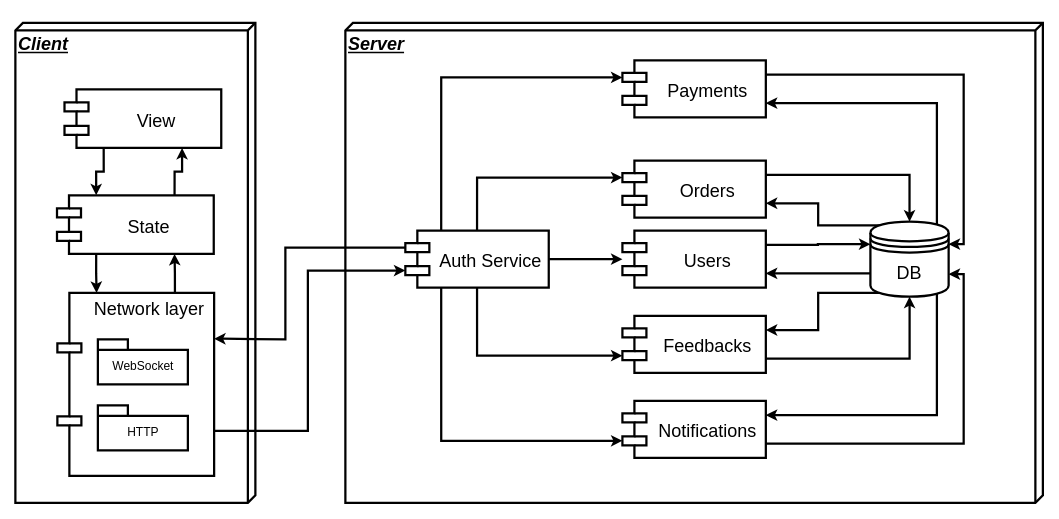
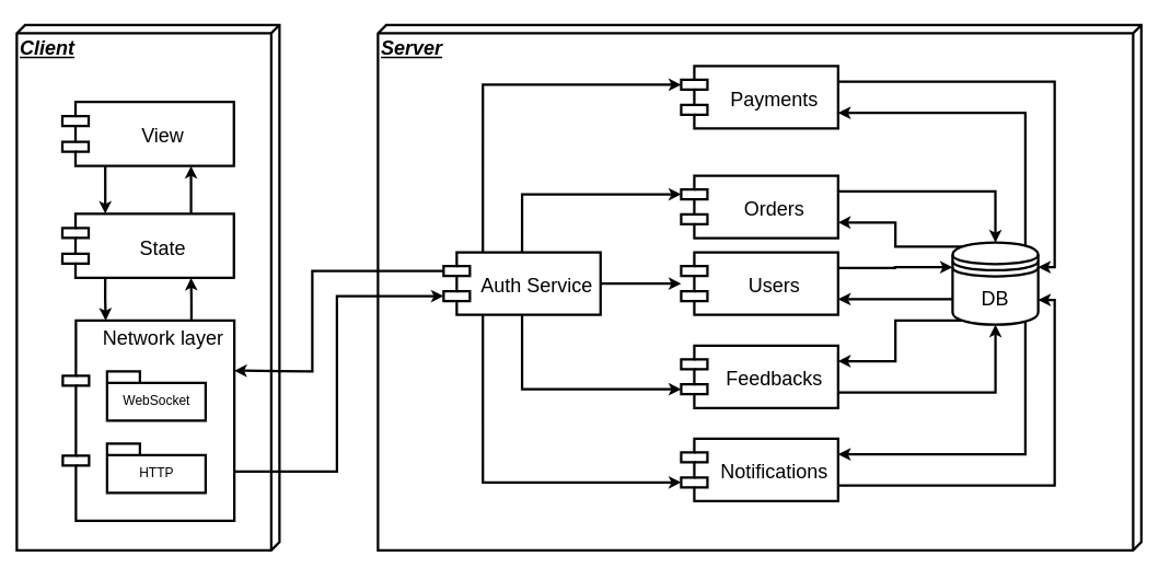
  <mxCell id="0" />
  <mxCell id="1" parent="0" />
  <mxCell id="2" value="" style="group;strokeWidth=3;" vertex="1" connectable="0" parent="1"><mxGeometry x="20" y="30" width="320" height="640" as="geometry" /></mxCell>
  <mxCell id="3" value="Client" style="verticalAlign=top;align=left;spacingTop=8;spacingLeft=2;spacingRight=12;shape=cube;size=10;direction=south;fontStyle=7;html=1;fontSize=24;strokeWidth=3;" vertex="1" parent="2"><mxGeometry width="320" height="640.0" as="geometry" /></mxCell>
- <mxCell id="4" value="View" style="shape=component;align=center;spacingLeft=36;fontSize=24;strokeWidth=3;" vertex="1" parent="2"><mxGeometry x="65.5" y="88.659" width="209" height="78.049" as="geometry" /></mxCell>
+ <mxCell id="4" value="View" style="shape=component;align=center;spacingLeft=36;fontSize=24;strokeWidth=3;" vertex="1" parent="2"><mxGeometry x="55.5" y="93.659" width="209" height="78.049" as="geometry" /></mxCell>
  <mxCell id="5" style="edgeStyle=orthogonalEdgeStyle;rounded=0;orthogonalLoop=1;jettySize=auto;html=1;entryX=0.75;entryY=1;entryDx=0;entryDy=0;fontSize=24;exitX=0.75;exitY=0;exitDx=0;exitDy=0;strokeWidth=3;" edge="1" parent="2" source="6" target="4"><mxGeometry relative="1" as="geometry" /></mxCell>
  <mxCell id="6" value="State" style="shape=component;align=center;spacingLeft=36;fontSize=24;strokeWidth=3;" vertex="1" parent="2"><mxGeometry x="55.5" y="229.976" width="209" height="78.049" as="geometry" /></mxCell>
  <mxCell id="7" value="" style="edgeStyle=orthogonalEdgeStyle;rounded=0;orthogonalLoop=1;jettySize=auto;html=1;fontSize=24;entryX=0.25;entryY=0;entryDx=0;entryDy=0;exitX=0.25;exitY=1;exitDx=0;exitDy=0;strokeWidth=3;" edge="1" parent="2" source="4" target="6"><mxGeometry relative="1" as="geometry" /></mxCell>
  <mxCell id="8" style="edgeStyle=orthogonalEdgeStyle;rounded=0;orthogonalLoop=1;jettySize=auto;html=1;exitX=0.75;exitY=0;exitDx=0;exitDy=0;entryX=0.75;entryY=1;entryDx=0;entryDy=0;fontSize=24;strokeWidth=3;" edge="1" parent="2" source="9" target="6"><mxGeometry relative="1" as="geometry"><Array as="points"><mxPoint x="213" y="334" /></Array></mxGeometry></mxCell>
  <mxCell id="9" value="Network layer" style="shape=component;align=center;spacingLeft=36;fontSize=24;verticalAlign=top;strokeWidth=3;" vertex="1" parent="2"><mxGeometry x="56" y="360" width="209" height="244" as="geometry" /></mxCell>
  <mxCell id="10" value="" style="edgeStyle=orthogonalEdgeStyle;rounded=0;orthogonalLoop=1;jettySize=auto;html=1;fontSize=24;exitX=0.25;exitY=1;exitDx=0;exitDy=0;entryX=0.25;entryY=0;entryDx=0;entryDy=0;strokeWidth=3;" edge="1" parent="2" source="6" target="9"><mxGeometry relative="1" as="geometry"><Array as="points"><mxPoint x="108" y="334" /></Array></mxGeometry></mxCell>
  <mxCell id="11" value="WebSocket" style="shape=folder;fontStyle=0;spacingTop=10;tabWidth=40;tabHeight=14;tabPosition=left;html=1;fontSize=16;align=center;strokeWidth=3;" vertex="1" parent="2"><mxGeometry x="110" y="422" width="120" height="60" as="geometry" /></mxCell>
  <mxCell id="12" value="HTTP" style="shape=folder;fontStyle=0;spacingTop=10;tabWidth=40;tabHeight=14;tabPosition=left;html=1;fontSize=16;align=center;strokeWidth=3;" vertex="1" parent="2"><mxGeometry x="110" y="510" width="120" height="60" as="geometry" /></mxCell>
  <mxCell id="13" value="DB" style="group;strokeWidth=3;" vertex="1" connectable="0" parent="1"><mxGeometry x="460" y="20" width="930" height="650" as="geometry" /></mxCell>
  <mxCell id="14" value="Server" style="verticalAlign=top;align=left;spacingTop=8;spacingLeft=2;spacingRight=12;shape=cube;size=10;direction=south;fontStyle=7;html=1;fontSize=24;strokeWidth=3;" vertex="1" parent="13"><mxGeometry y="10" width="930" height="640" as="geometry" /></mxCell>
  <mxCell id="15" style="edgeStyle=orthogonalEdgeStyle;rounded=0;orthogonalLoop=1;jettySize=auto;html=1;exitX=0.25;exitY=0;exitDx=0;exitDy=0;entryX=0;entryY=0.3;entryDx=0;entryDy=0;fontSize=16;strokeWidth=3;" edge="1" parent="13" source="20" target="30"><mxGeometry relative="1" as="geometry" /></mxCell>
  <mxCell id="16" style="edgeStyle=orthogonalEdgeStyle;rounded=0;orthogonalLoop=1;jettySize=auto;html=1;exitX=0.5;exitY=0;exitDx=0;exitDy=0;entryX=0;entryY=0.3;entryDx=0;entryDy=0;fontSize=16;strokeWidth=3;" edge="1" parent="13" source="20" target="28"><mxGeometry relative="1" as="geometry" /></mxCell>
  <mxCell id="17" style="edgeStyle=orthogonalEdgeStyle;rounded=0;orthogonalLoop=1;jettySize=auto;html=1;exitX=0.25;exitY=1;exitDx=0;exitDy=0;entryX=0;entryY=0.7;entryDx=0;entryDy=0;fontSize=16;strokeWidth=3;" edge="1" parent="13" source="20" target="24"><mxGeometry relative="1" as="geometry" /></mxCell>
  <mxCell id="18" style="edgeStyle=orthogonalEdgeStyle;rounded=0;orthogonalLoop=1;jettySize=auto;html=1;exitX=0.5;exitY=1;exitDx=0;exitDy=0;entryX=0;entryY=0.7;entryDx=0;entryDy=0;fontSize=16;strokeWidth=3;" edge="1" parent="13" source="20" target="22"><mxGeometry relative="1" as="geometry" /></mxCell>
  <mxCell id="19" style="edgeStyle=orthogonalEdgeStyle;rounded=0;orthogonalLoop=1;jettySize=auto;html=1;exitX=1;exitY=0.5;exitDx=0;exitDy=0;fontSize=16;strokeWidth=3;" edge="1" parent="13" source="20" target="26"><mxGeometry relative="1" as="geometry" /></mxCell>
  <mxCell id="20" value="Auth Service" style="shape=component;align=center;spacingLeft=36;fontSize=24;strokeWidth=3;" vertex="1" parent="13"><mxGeometry x="79.958" y="287" width="191.215" height="76" as="geometry" /></mxCell>
  <mxCell id="21" style="edgeStyle=orthogonalEdgeStyle;rounded=0;orthogonalLoop=1;jettySize=auto;html=1;exitX=1;exitY=0.75;exitDx=0;exitDy=0;fontSize=16;strokeWidth=3;" edge="1" parent="13" source="22" target="36"><mxGeometry relative="1" as="geometry" /></mxCell>
  <mxCell id="22" value="Feedbacks" style="shape=component;align=center;spacingLeft=36;fontSize=24;strokeWidth=3;" vertex="1" parent="13"><mxGeometry x="369.393" y="400.5" width="191.215" height="76" as="geometry" /></mxCell>
  <mxCell id="23" style="edgeStyle=orthogonalEdgeStyle;rounded=0;orthogonalLoop=1;jettySize=auto;html=1;exitX=1;exitY=0.75;exitDx=0;exitDy=0;entryX=1;entryY=0.7;entryDx=0;entryDy=0;fontSize=16;strokeWidth=3;" edge="1" parent="13" source="24" target="36"><mxGeometry relative="1" as="geometry" /></mxCell>
  <mxCell id="24" value="Notifications" style="shape=component;align=center;spacingLeft=36;fontSize=24;strokeWidth=3;" vertex="1" parent="13"><mxGeometry x="369.393" y="514" width="191.215" height="76" as="geometry" /></mxCell>
  <mxCell id="25" style="edgeStyle=orthogonalEdgeStyle;rounded=0;orthogonalLoop=1;jettySize=auto;html=1;exitX=1;exitY=0.25;exitDx=0;exitDy=0;entryX=0;entryY=0.3;entryDx=0;entryDy=0;fontSize=16;strokeWidth=3;" edge="1" parent="13" source="26" target="36"><mxGeometry relative="1" as="geometry"><Array as="points"><mxPoint x="630" y="306" /></Array></mxGeometry></mxCell>
  <mxCell id="26" value="Users" style="shape=component;align=center;spacingLeft=36;fontSize=24;strokeWidth=3;" vertex="1" parent="13"><mxGeometry x="369.393" y="287" width="191.215" height="76" as="geometry" /></mxCell>
  <mxCell id="27" style="edgeStyle=orthogonalEdgeStyle;rounded=0;orthogonalLoop=1;jettySize=auto;html=1;exitX=1;exitY=0.25;exitDx=0;exitDy=0;entryX=0.5;entryY=0;entryDx=0;entryDy=0;fontSize=16;strokeWidth=3;" edge="1" parent="13" source="28" target="36"><mxGeometry relative="1" as="geometry" /></mxCell>
  <mxCell id="28" value="Orders" style="shape=component;align=center;spacingLeft=36;fontSize=24;strokeWidth=3;" vertex="1" parent="13"><mxGeometry x="369.393" y="193.5" width="191.215" height="76" as="geometry" /></mxCell>
  <mxCell id="29" style="edgeStyle=orthogonalEdgeStyle;rounded=0;orthogonalLoop=1;jettySize=auto;html=1;exitX=1;exitY=0.25;exitDx=0;exitDy=0;entryX=1;entryY=0.3;entryDx=0;entryDy=0;fontSize=16;strokeWidth=3;" edge="1" parent="13" source="30" target="36"><mxGeometry relative="1" as="geometry" /></mxCell>
  <mxCell id="30" value="Payments" style="shape=component;align=center;spacingLeft=36;fontSize=24;strokeWidth=3;" vertex="1" parent="13"><mxGeometry x="369.393" y="60" width="191.215" height="76" as="geometry" /></mxCell>
  <mxCell id="31" style="edgeStyle=orthogonalEdgeStyle;rounded=0;orthogonalLoop=1;jettySize=auto;html=1;exitX=0.85;exitY=0.05;exitDx=0;exitDy=0;exitPerimeter=0;entryX=1;entryY=0.75;entryDx=0;entryDy=0;fontSize=16;strokeWidth=3;" edge="1" parent="13" source="36" target="30"><mxGeometry relative="1" as="geometry"><Array as="points"><mxPoint x="789" y="117" /></Array></mxGeometry></mxCell>
  <mxCell id="32" style="edgeStyle=orthogonalEdgeStyle;rounded=0;orthogonalLoop=1;jettySize=auto;html=1;exitX=0.15;exitY=0.05;exitDx=0;exitDy=0;exitPerimeter=0;entryX=1;entryY=0.75;entryDx=0;entryDy=0;fontSize=16;strokeWidth=3;" edge="1" parent="13" source="36" target="28"><mxGeometry relative="1" as="geometry" /></mxCell>
  <mxCell id="33" style="edgeStyle=orthogonalEdgeStyle;rounded=0;orthogonalLoop=1;jettySize=auto;html=1;exitX=0.85;exitY=0.95;exitDx=0;exitDy=0;exitPerimeter=0;entryX=1;entryY=0.25;entryDx=0;entryDy=0;fontSize=16;strokeWidth=3;" edge="1" parent="13" source="36" target="24"><mxGeometry relative="1" as="geometry"><Array as="points"><mxPoint x="789" y="533" /></Array></mxGeometry></mxCell>
  <mxCell id="34" style="edgeStyle=orthogonalEdgeStyle;rounded=0;orthogonalLoop=1;jettySize=auto;html=1;exitX=0.15;exitY=0.95;exitDx=0;exitDy=0;exitPerimeter=0;entryX=1;entryY=0.25;entryDx=0;entryDy=0;fontSize=16;strokeWidth=3;" edge="1" parent="13" source="36" target="22"><mxGeometry relative="1" as="geometry" /></mxCell>
  <mxCell id="35" style="edgeStyle=orthogonalEdgeStyle;rounded=0;orthogonalLoop=1;jettySize=auto;html=1;exitX=0;exitY=0.7;exitDx=0;exitDy=0;entryX=1;entryY=0.75;entryDx=0;entryDy=0;fontSize=16;strokeWidth=3;" edge="1" parent="13" source="36" target="26"><mxGeometry relative="1" as="geometry"><Array as="points"><mxPoint x="700" y="344" /></Array></mxGeometry></mxCell>
  <mxCell id="36" value="&lt;font style=&quot;font-size: 24px&quot;&gt;DB&lt;/font&gt;" style="shape=datastore;whiteSpace=wrap;html=1;fontSize=16;align=center;strokeWidth=3;" vertex="1" parent="13"><mxGeometry x="700.051" y="275" width="104.299" height="100" as="geometry" /></mxCell>
  <mxCell id="37" style="edgeStyle=orthogonalEdgeStyle;rounded=0;orthogonalLoop=1;jettySize=auto;html=1;exitX=0;exitY=0.3;exitDx=0;exitDy=0;entryX=1;entryY=0.25;entryDx=0;entryDy=0;fontSize=16;strokeWidth=3;" edge="1" parent="1" source="20" target="9"><mxGeometry relative="1" as="geometry"><Array as="points"><mxPoint x="380" y="330" /><mxPoint x="380" y="452" /></Array></mxGeometry></mxCell>
  <mxCell id="38" style="edgeStyle=orthogonalEdgeStyle;rounded=0;orthogonalLoop=1;jettySize=auto;html=1;exitX=1;exitY=0.75;exitDx=0;exitDy=0;entryX=0;entryY=0.7;entryDx=0;entryDy=0;fontSize=16;strokeWidth=3;" edge="1" parent="1" source="9" target="20"><mxGeometry relative="1" as="geometry"><Array as="points"><mxPoint x="410" y="574" /><mxPoint x="410" y="360" /></Array></mxGeometry></mxCell>
